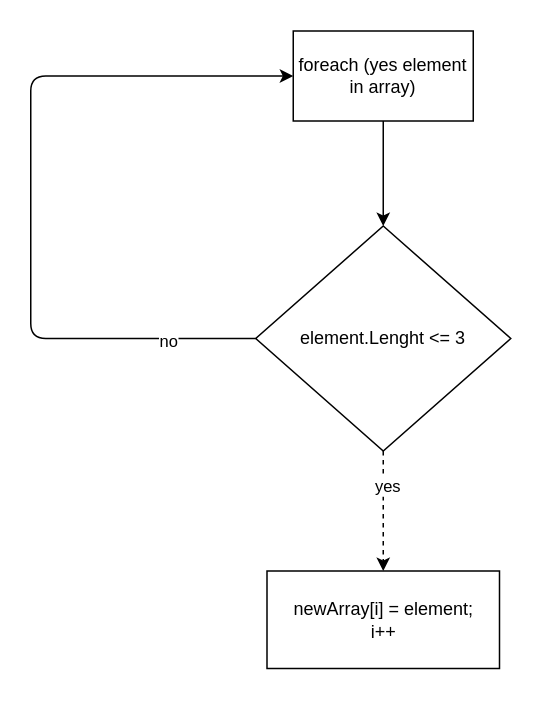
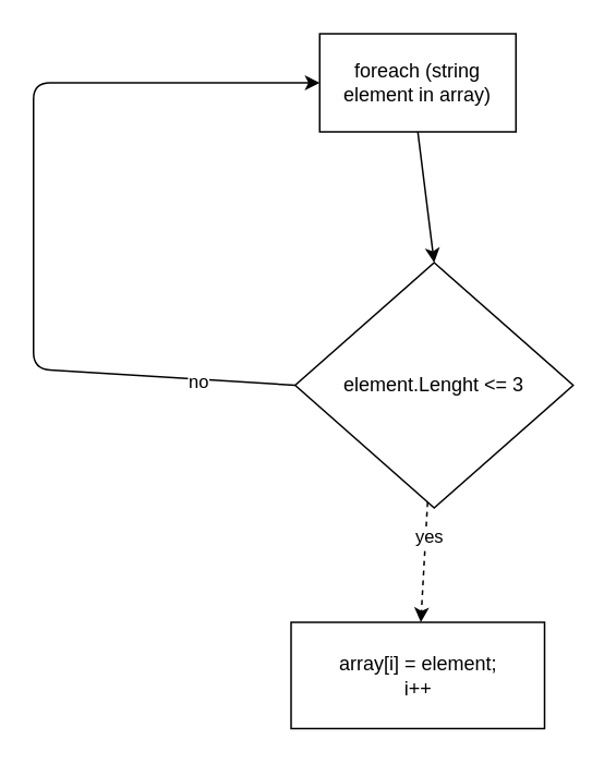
  <mxCell id="0" />
  <mxCell id="1" parent="0" />
  <mxCell id="2" value="" style="edgeStyle=none;html=1;dashed=1;" edge="1" parent="1" source="6" target="7"><mxGeometry relative="1" as="geometry" /></mxCell>
  <mxCell id="3" value="yes" style="edgeLabel;html=1;align=center;verticalAlign=middle;resizable=0;points=[];" vertex="1" connectable="0" parent="2"><mxGeometry x="-0.425" y="2" relative="1" as="geometry"><mxPoint as="offset" /></mxGeometry></mxCell>
  <mxCell id="4" style="edgeStyle=none;html=1;exitX=0;exitY=0.5;exitDx=0;exitDy=0;entryX=0;entryY=0.5;entryDx=0;entryDy=0;" edge="1" parent="1" source="6" target="9"><mxGeometry relative="1" as="geometry"><Array as="points"><mxPoint x="20" y="225" /><mxPoint x="20" y="50" /></Array></mxGeometry></mxCell>
  <mxCell id="5" value="no" style="edgeLabel;html=1;align=center;verticalAlign=middle;resizable=0;points=[];" vertex="1" connectable="0" parent="4"><mxGeometry x="-0.764" y="1" relative="1" as="geometry"><mxPoint as="offset" /></mxGeometry></mxCell>
- <mxCell id="6" value="element.Lenght &amp;lt;= 3" style="rhombus;whiteSpace=wrap;html=1;" vertex="1" parent="1"><mxGeometry x="170" y="150" width="170" height="150" as="geometry" /></mxCell>
- <mxCell id="7" value="newArray[i] = element;&lt;br&gt;i++" style="whiteSpace=wrap;html=1;" vertex="1" parent="1"><mxGeometry x="177.5" y="380" width="155" height="65" as="geometry" /></mxCell>
+ <mxCell id="6" value="element.Lenght &amp;lt;= 3" style="rhombus;whiteSpace=wrap;html=1;" vertex="1" parent="1"><mxGeometry x="180" y="160" width="170" height="150" as="geometry" /></mxCell>
+ <mxCell id="7" value="array[i] = element;&lt;br&gt;i++" style="whiteSpace=wrap;html=1;" vertex="1" parent="1"><mxGeometry x="177.5" y="380" width="155" height="65" as="geometry" /></mxCell>
  <mxCell id="8" style="edgeStyle=none;html=1;exitX=0.5;exitY=1;exitDx=0;exitDy=0;entryX=0.5;entryY=0;entryDx=0;entryDy=0;" edge="1" parent="1" source="9" target="6"><mxGeometry relative="1" as="geometry" /></mxCell>
- <mxCell id="9" value="foreach (yes element in array)" style="rounded=0;whiteSpace=wrap;html=1;" vertex="1" parent="1"><mxGeometry x="195" y="20" width="120" height="60" as="geometry" /></mxCell>
+ <mxCell id="9" value="foreach (string element in array)" style="rounded=0;whiteSpace=wrap;html=1;" vertex="1" parent="1"><mxGeometry x="195" y="20" width="120" height="60" as="geometry" /></mxCell>
